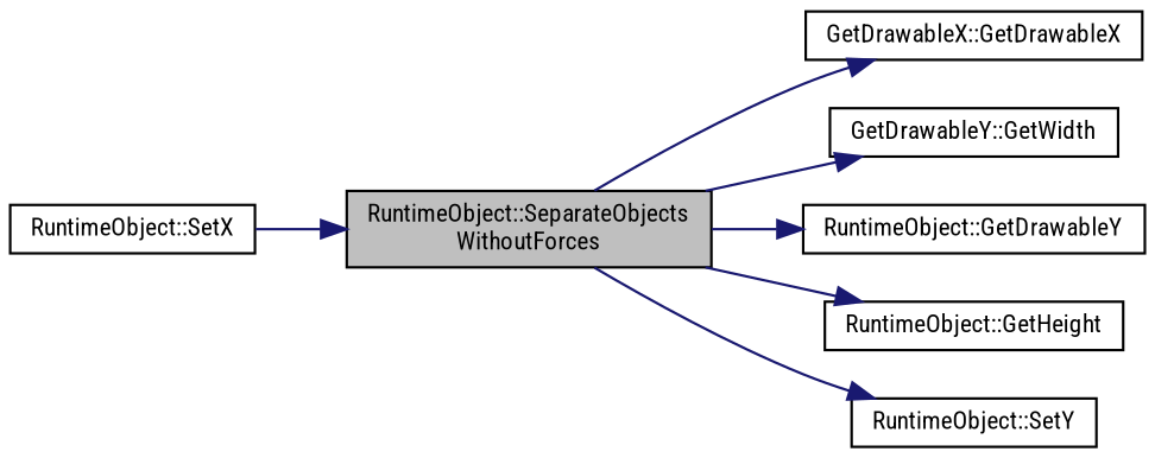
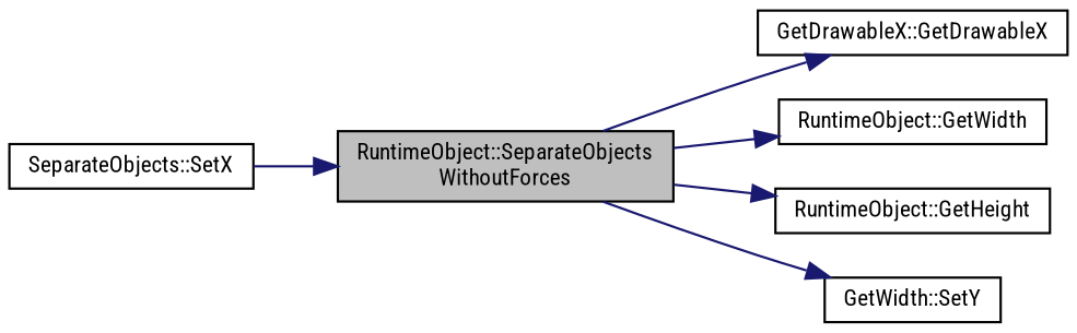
  digraph {
    fontname="Roboto Condensed"
    rankdir=LR
    node [color=black fillcolor=white fontname="Roboto Condensed" fontsize=10 shape=record style=filled]
    edge [color=midnightblue fontname="Roboto Condensed" fontsize=10 labelfontname=Helvetica labelfontsize=10 style=solid]
    n1 [fillcolor=grey75 fontcolor=black height=0.2 label="RuntimeObject::SeparateObjects\lWithoutForces" width=0.4]
    n2 [height=0.2 label="GetDrawableX::GetDrawableX" width=0.4]
-   n3 [height=0.2 label="GetDrawableY::GetWidth" width=0.4]
-   n4 [height=0.2 label="RuntimeObject::GetDrawableY" width=0.4]
+   n3 [height=0.2 label="RuntimeObject::GetWidth" width=0.4]
    n5 [height=0.2 label="RuntimeObject::GetHeight" width=0.4]
-   n6 [height=0.2 label="RuntimeObject::SetY" width=0.4]
-   n7 [height=0.2 label="RuntimeObject::SetX" width=0.4]
+   n6 [height=0.2 label="GetWidth::SetY" width=0.4]
+   n7 [height=0.2 label="SeparateObjects::SetX" width=0.4]
    n1 -> n2
    n1 -> n3
-   n1 -> n4
    n1 -> n5
    n1 -> n6
    n7 -> n1
  }
